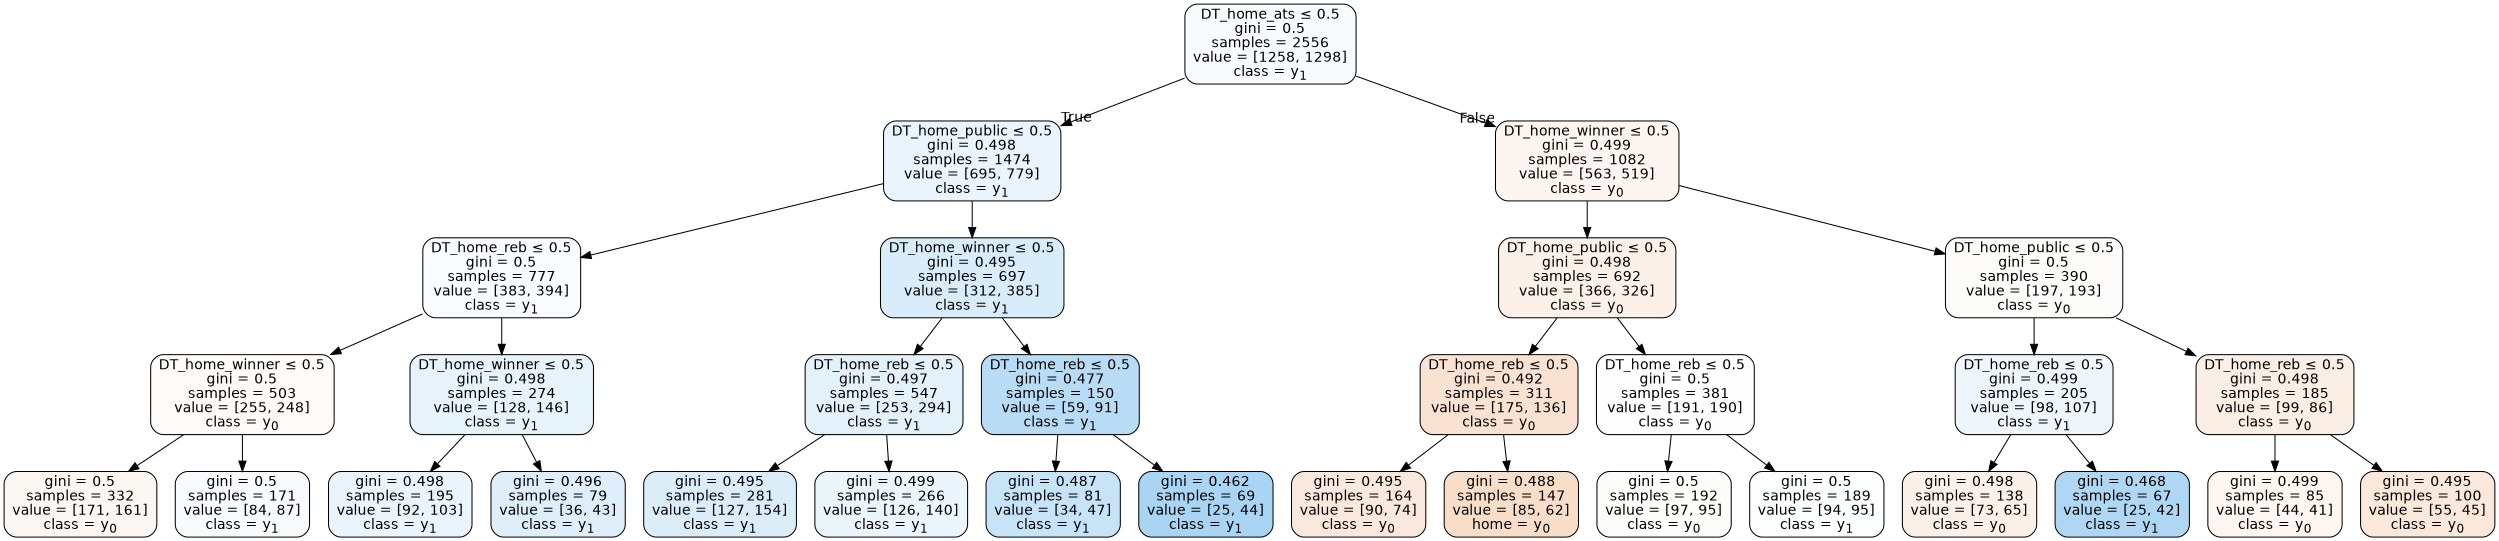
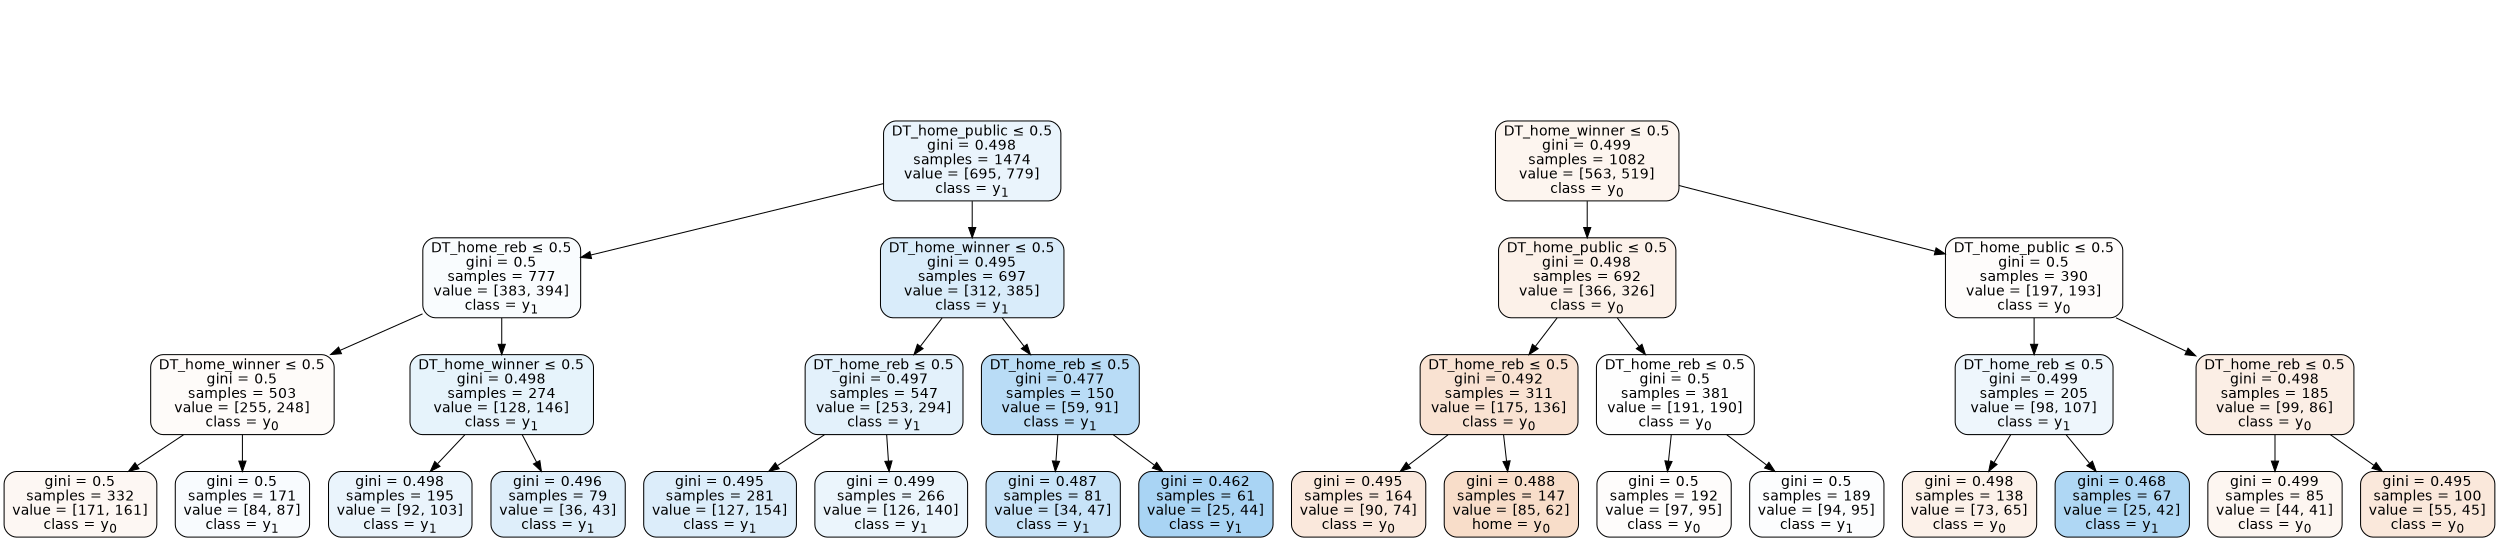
  digraph {
    node [color=black fillcolor="#399de51b" fontname=helvetica shape=box style="filled, rounded"]
    edge [fontname=helvetica]
-   n1 [fillcolor="#399de508" label=<DT_home_ats &le; 0.5<br/>gini = 0.5<br/>samples = 2556<br/>value = [1258, 1298]<br/>class = y<SUB>1</SUB>>]
    n2 [label=<DT_home_public &le; 0.5<br/>gini = 0.498<br/>samples = 1474<br/>value = [695, 779]<br/>class = y<SUB>1</SUB>>]
    n3 [fillcolor="#e5813914" label=<DT_home_winner &le; 0.5<br/>gini = 0.499<br/>samples = 1082<br/>value = [563, 519]<br/>class = y<SUB>0</SUB>>]
    n4 [fillcolor="#399de507" label=<DT_home_reb &le; 0.5<br/>gini = 0.5<br/>samples = 777<br/>value = [383, 394]<br/>class = y<SUB>1</SUB>>]
    n5 [fillcolor="#399de530" label=<DT_home_winner &le; 0.5<br/>gini = 0.495<br/>samples = 697<br/>value = [312, 385]<br/>class = y<SUB>1</SUB>>]
    n6 [fillcolor="#e581391c" label=<DT_home_public &le; 0.5<br/>gini = 0.498<br/>samples = 692<br/>value = [366, 326]<br/>class = y<SUB>0</SUB>>]
    n7 [fillcolor="#e5813905" label=<DT_home_public &le; 0.5<br/>gini = 0.5<br/>samples = 390<br/>value = [197, 193]<br/>class = y<SUB>0</SUB>>]
    n8 [fillcolor="#e5813907" label=<DT_home_winner &le; 0.5<br/>gini = 0.5<br/>samples = 503<br/>value = [255, 248]<br/>class = y<SUB>0</SUB>>]
    n9 [fillcolor="#399de51f" label=<DT_home_winner &le; 0.5<br/>gini = 0.498<br/>samples = 274<br/>value = [128, 146]<br/>class = y<SUB>1</SUB>>]
    n10 [fillcolor="#399de524" label=<DT_home_reb &le; 0.5<br/>gini = 0.497<br/>samples = 547<br/>value = [253, 294]<br/>class = y<SUB>1</SUB>>]
    n11 [fillcolor="#399de55a" label=<DT_home_reb &le; 0.5<br/>gini = 0.477<br/>samples = 150<br/>value = [59, 91]<br/>class = y<SUB>1</SUB>>]
    n12 [fillcolor="#e581390f" label=<gini = 0.5<br/>samples = 332<br/>value = [171, 161]<br/>class = y<SUB>0</SUB>>]
    n13 [fillcolor="#399de509" label=<gini = 0.5<br/>samples = 171<br/>value = [84, 87]<br/>class = y<SUB>1</SUB>>]
    n14 [label=<gini = 0.498<br/>samples = 195<br/>value = [92, 103]<br/>class = y<SUB>1</SUB>>]
    n15 [fillcolor="#399de52a" label=<gini = 0.496<br/>samples = 79<br/>value = [36, 43]<br/>class = y<SUB>1</SUB>>]
    n16 [fillcolor="#399de52d" label=<gini = 0.495<br/>samples = 281<br/>value = [127, 154]<br/>class = y<SUB>1</SUB>>]
    n17 [fillcolor="#399de519" label=<gini = 0.499<br/>samples = 266<br/>value = [126, 140]<br/>class = y<SUB>1</SUB>>]
    n18 [fillcolor="#399de547" label=<gini = 0.487<br/>samples = 81<br/>value = [34, 47]<br/>class = y<SUB>1</SUB>>]
-   n19 [fillcolor="#399de56e" label=<gini = 0.462<br/>samples = 69<br/>value = [25, 44]<br/>class = y<SUB>1</SUB>>]
+   n19 [fillcolor="#399de56e" label=<gini = 0.462<br/>samples = 61<br/>value = [25, 44]<br/>class = y<SUB>1</SUB>>]
    n20 [fillcolor="#e5813939" label=<DT_home_reb &le; 0.5<br/>gini = 0.492<br/>samples = 311<br/>value = [175, 136]<br/>class = y<SUB>0</SUB>>]
    n21 [fillcolor="#e5813901" label=<DT_home_reb &le; 0.5<br/>gini = 0.5<br/>samples = 381<br/>value = [191, 190]<br/>class = y<SUB>0</SUB>>]
    n22 [fillcolor="#399de515" label=<DT_home_reb &le; 0.5<br/>gini = 0.499<br/>samples = 205<br/>value = [98, 107]<br/>class = y<SUB>1</SUB>>]
    n23 [fillcolor="#e5813921" label=<DT_home_reb &le; 0.5<br/>gini = 0.498<br/>samples = 185<br/>value = [99, 86]<br/>class = y<SUB>0</SUB>>]
    n24 [fillcolor="#e581392d" label=<gini = 0.495<br/>samples = 164<br/>value = [90, 74]<br/>class = y<SUB>0</SUB>>]
    n25 [fillcolor="#e5813945" label=<gini = 0.488<br/>samples = 147<br/>value = [85, 62]<br/>home = y<SUB>0</SUB>>]
    n26 [fillcolor="#e5813905" label=<gini = 0.5<br/>samples = 192<br/>value = [97, 95]<br/>class = y<SUB>0</SUB>>]
    n27 [fillcolor="#399de503" label=<gini = 0.5<br/>samples = 189<br/>value = [94, 95]<br/>class = y<SUB>1</SUB>>]
    n28 [fillcolor="#e581391c" label=<gini = 0.498<br/>samples = 138<br/>value = [73, 65]<br/>class = y<SUB>0</SUB>>]
    n29 [fillcolor="#399de567" label=<gini = 0.468<br/>samples = 67<br/>value = [25, 42]<br/>class = y<SUB>1</SUB>>]
    n30 [fillcolor="#e5813911" label=<gini = 0.499<br/>samples = 85<br/>value = [44, 41]<br/>class = y<SUB>0</SUB>>]
    n31 [fillcolor="#e581392e" label=<gini = 0.495<br/>samples = 100<br/>value = [55, 45]<br/>class = y<SUB>0</SUB>>]
-   n1 -> n2 [headlabel=True labelangle=45 labeldistance=2.5]
-   n1 -> n3 [headlabel=False labelangle=-45 labeldistance=2.5]
    n2 -> n4
    n2 -> n5
    n3 -> n6
    n3 -> n7
    n4 -> n8
    n4 -> n9
    n5 -> n10
    n5 -> n11
    n6 -> n20
    n6 -> n21
    n7 -> n22
    n7 -> n23
    n8 -> n12
    n8 -> n13
    n9 -> n14
    n9 -> n15
    n10 -> n16
    n10 -> n17
    n11 -> n18
    n11 -> n19
    n20 -> n24
    n20 -> n25
    n21 -> n26
    n21 -> n27
    n22 -> n28
    n22 -> n29
    n23 -> n30
    n23 -> n31
  }
